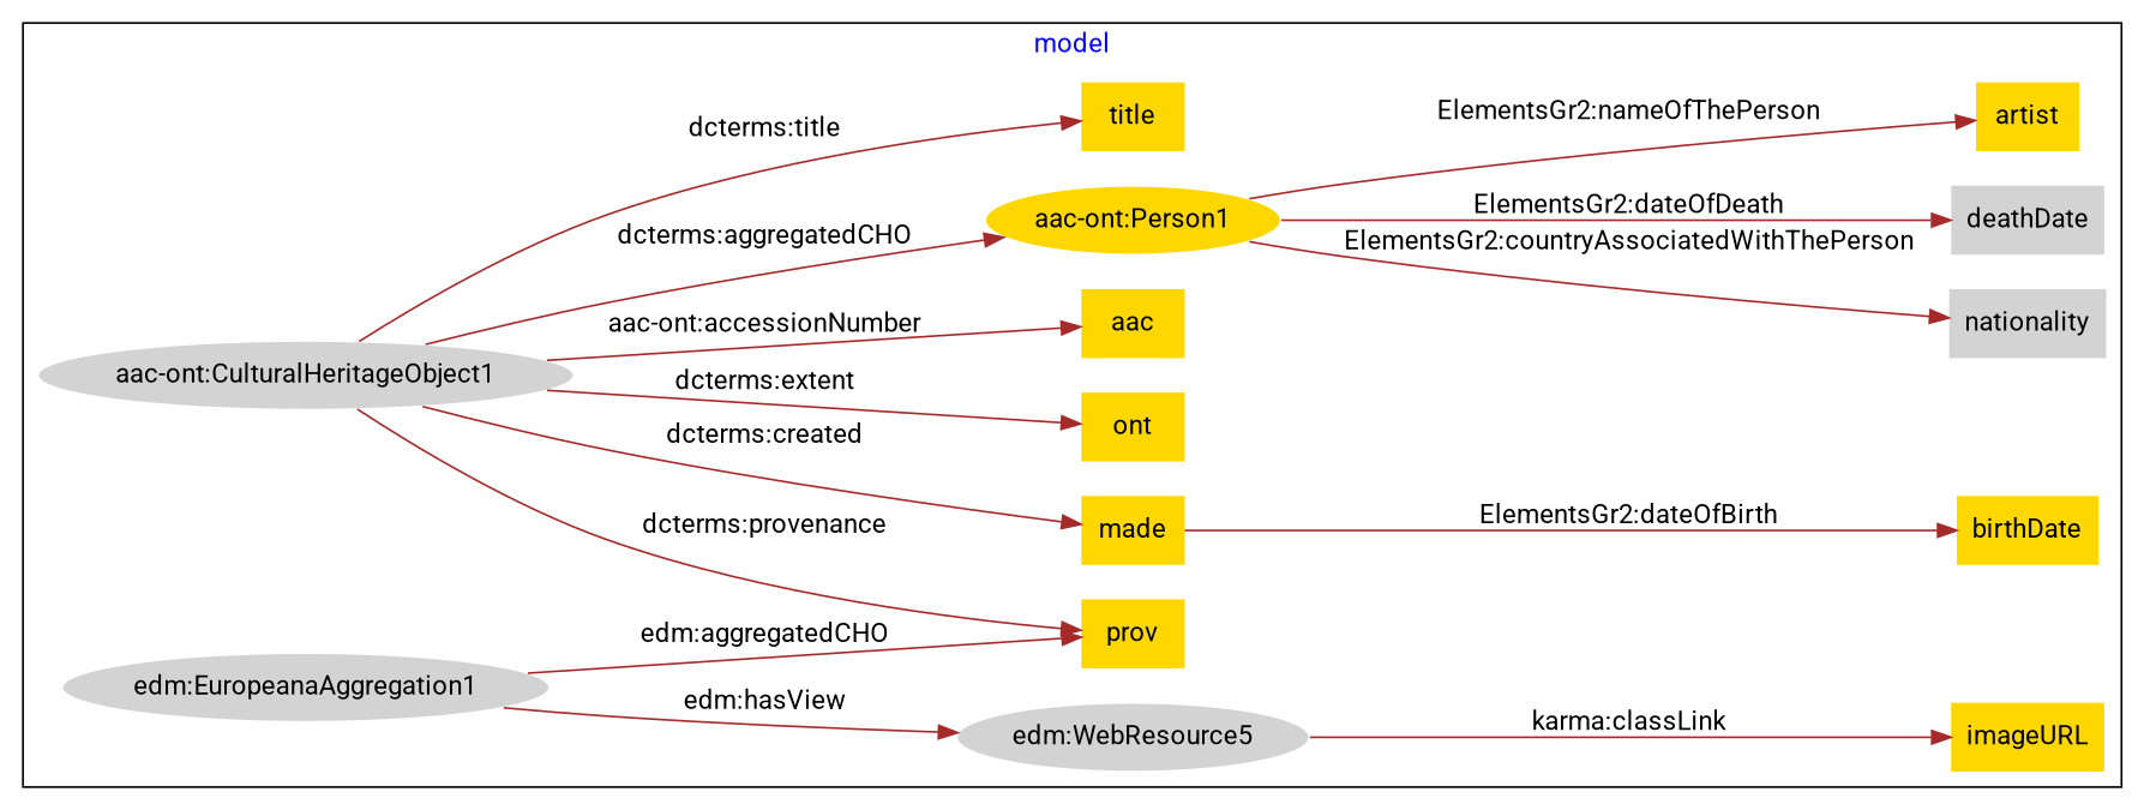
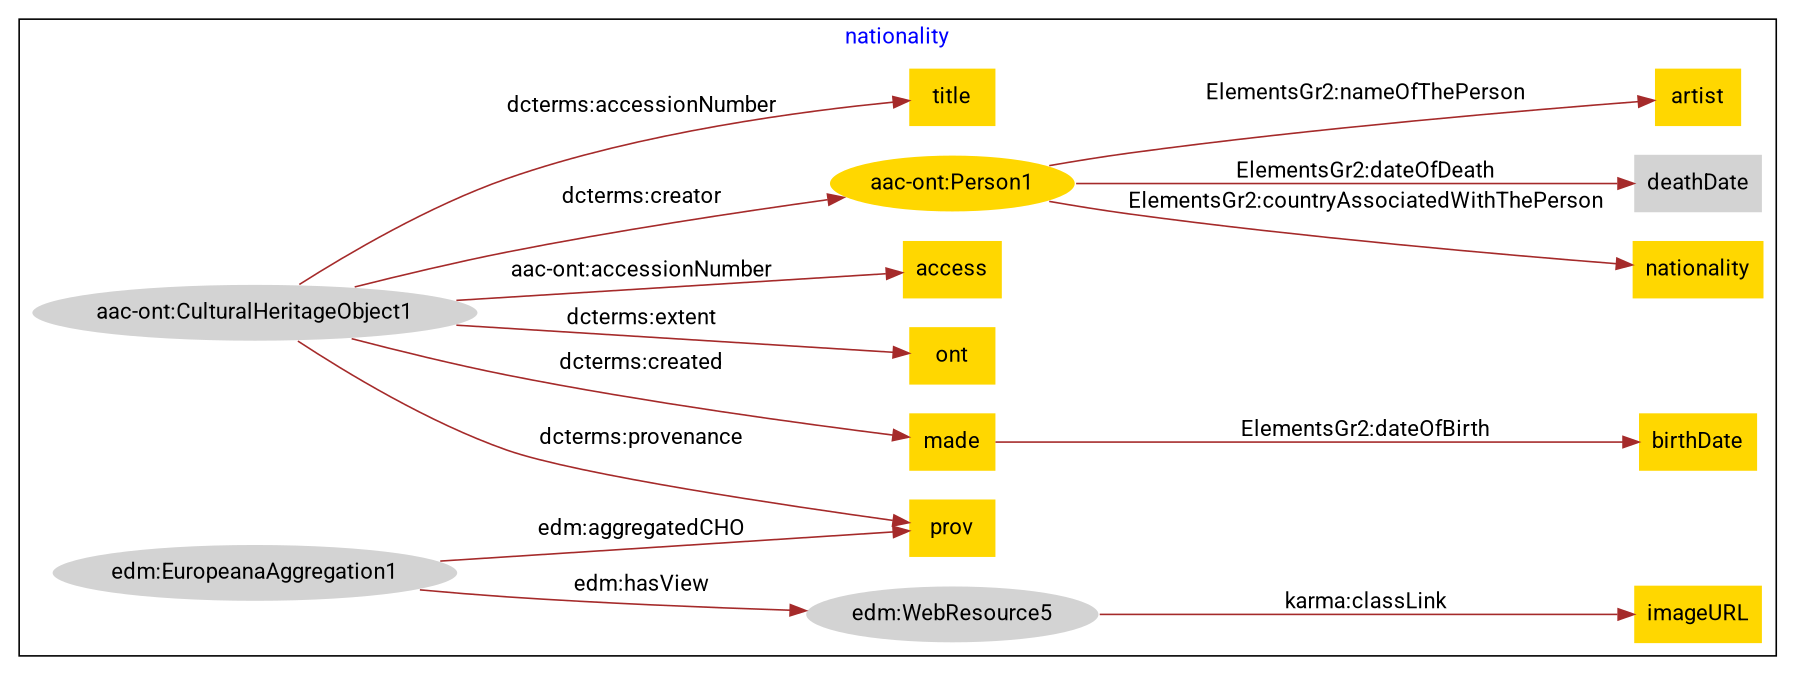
  digraph {
    fontcolor=blue
    fontname=Roboto
    rankdir=LR
    remincross=true
    node [fillcolor=gold fontname=Roboto style=filled shape=plaintext]
    edge [color=brown fontcolor=black fontname=Roboto]
    n1 [color=white fillcolor=lightgray label="aac-ont:CulturalHeritageObject1" shape=""]
-   n2 [label=aac]
+   n2 [label=access]
    n3 [color=white label="aac-ont:Person1" shape=""]
    n4 [label=artist]
-   n5 [fillcolor=lightgray label=nationality]
+   n5 [label=nationality]
    n6 [label=birthDate]
    n7 [fillcolor=lightgray label=deathDate]
    n8 [label=title]
    n9 [label=made]
    n10 [label=prov]
    n11 [label=ont]
    n12 [color=white fillcolor=lightgray label="edm:WebResource5" shape=""]
    n13 [label=imageURL]
    n14 [color=white fillcolor=lightgray label="edm:EuropeanaAggregation1" shape=""]
    subgraph cluster_1 {
-     label=model
+     label=nationality
      n1
      n2
      n3
      n4
      n5
      n6
      n7
      n8
      n9
      n10
      n11
      n12
      n13
      n14
    }
    n1 -> n2 [label="aac-ont:accessionNumber"]
-   n1 -> n3 [label="dcterms:aggregatedCHO"]
-   n1 -> n8 [label="dcterms:title"]
+   n1 -> n3 [label="dcterms:creator"]
+   n1 -> n8 [label="dcterms:accessionNumber"]
    n1 -> n9 [label="dcterms:created"]
    n1 -> n10 [label="dcterms:provenance"]
    n1 -> n11 [label="dcterms:extent"]
    n3 -> n4 [label="ElementsGr2:nameOfThePerson"]
    n3 -> n5 [label="ElementsGr2:countryAssociatedWithThePerson"]
    n3 -> n7 [label="ElementsGr2:dateOfDeath"]
    n9 -> n6 [label="ElementsGr2:dateOfBirth"]
    n12 -> n13 [label="karma:classLink"]
    n14 -> n10 [label="edm:aggregatedCHO"]
    n14 -> n12 [label="edm:hasView"]
  }
